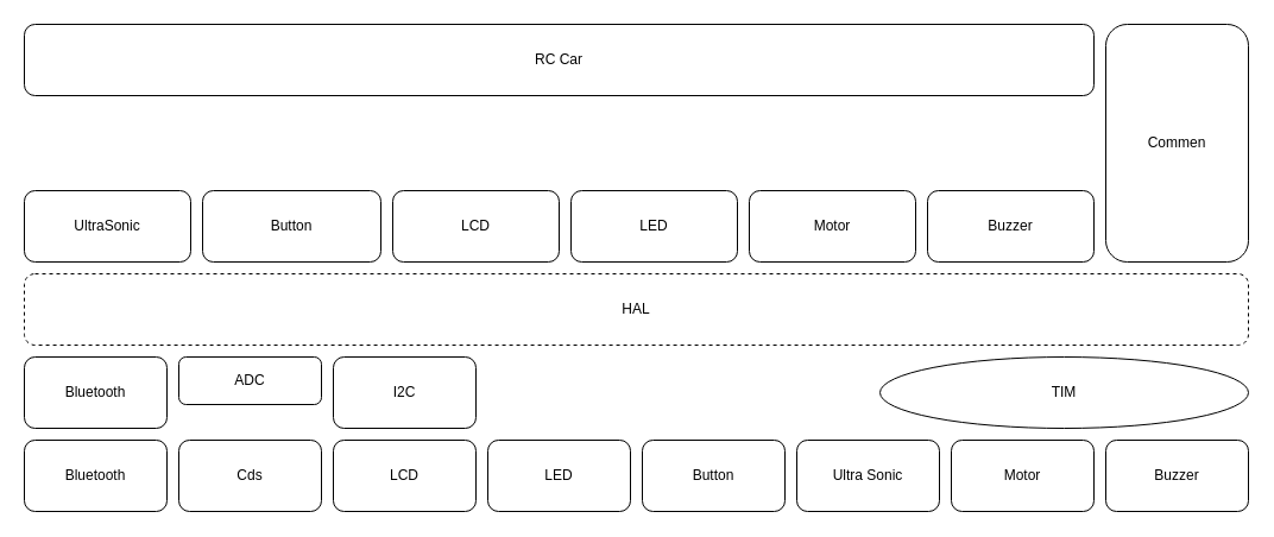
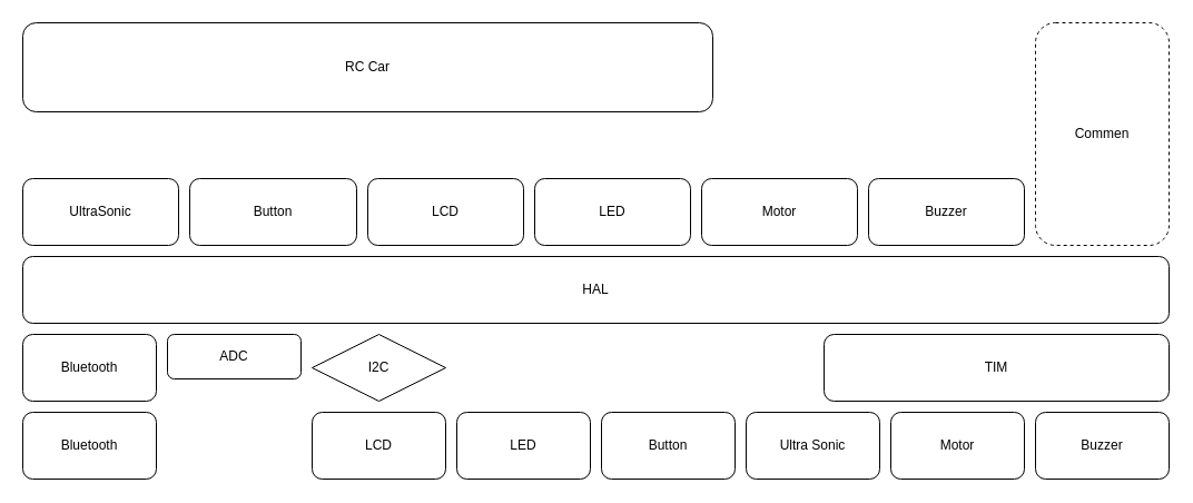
  <mxCell id="0" />
  <mxCell id="1" parent="0" />
- <mxCell id="2" value="Commen" style="rounded=1;whiteSpace=wrap;html=1;" vertex="1" parent="1"><mxGeometry x="930" y="20" width="120" height="200" as="geometry" /></mxCell>
+ <mxCell id="2" value="Commen" style="rounded=1;whiteSpace=wrap;html=1;dashed=1;" vertex="1" parent="1"><mxGeometry x="930" y="20" width="120" height="200" as="geometry" /></mxCell>
  <mxCell id="3" value="Bluetooth" style="rounded=1;whiteSpace=wrap;html=1;" vertex="1" parent="1"><mxGeometry x="20" y="370" width="120" height="60" as="geometry" /></mxCell>
- <mxCell id="4" value="Cds" style="rounded=1;whiteSpace=wrap;html=1;" vertex="1" parent="1"><mxGeometry x="150" y="370" width="120" height="60" as="geometry" /></mxCell>
  <mxCell id="5" value="LCD" style="rounded=1;whiteSpace=wrap;html=1;" vertex="1" parent="1"><mxGeometry x="280" y="370" width="120" height="60" as="geometry" /></mxCell>
  <mxCell id="6" value="LED" style="rounded=1;whiteSpace=wrap;html=1;" vertex="1" parent="1"><mxGeometry x="410" y="370" width="120" height="60" as="geometry" /></mxCell>
  <mxCell id="7" value="Button" style="rounded=1;whiteSpace=wrap;html=1;" vertex="1" parent="1"><mxGeometry x="540" y="370" width="120" height="60" as="geometry" /></mxCell>
  <mxCell id="8" value="Ultra Sonic" style="rounded=1;whiteSpace=wrap;html=1;" vertex="1" parent="1"><mxGeometry x="670" y="370" width="120" height="60" as="geometry" /></mxCell>
  <mxCell id="9" value="Motor" style="rounded=1;whiteSpace=wrap;html=1;" vertex="1" parent="1"><mxGeometry x="800" y="370" width="120" height="60" as="geometry" /></mxCell>
  <mxCell id="10" value="Buzzer" style="rounded=1;whiteSpace=wrap;html=1;" vertex="1" parent="1"><mxGeometry x="930" y="370" width="120" height="60" as="geometry" /></mxCell>
  <mxCell id="11" value="Bluetooth" style="rounded=1;whiteSpace=wrap;html=1;" vertex="1" parent="1"><mxGeometry x="20" y="300" width="120" height="60" as="geometry" /></mxCell>
  <mxCell id="12" value="ADC" style="rounded=1;whiteSpace=wrap;html=1;" vertex="1" parent="1"><mxGeometry x="150" y="300" width="120" height="40" as="geometry" /></mxCell>
- <mxCell id="13" value="I2C" style="rounded=1;whiteSpace=wrap;html=1;" vertex="1" parent="1"><mxGeometry x="280" y="300" width="120" height="60" as="geometry" /></mxCell>
- <mxCell id="14" value="TIM" style="ellipse;whiteSpace=wrap;html=1;" vertex="1" parent="1"><mxGeometry x="740" y="300" width="310" height="60" as="geometry" /></mxCell>
- <mxCell id="15" value="HAL" style="rounded=1;whiteSpace=wrap;html=1;dashed=1;" vertex="1" parent="1"><mxGeometry x="20" y="230" width="1030" height="60" as="geometry" /></mxCell>
+ <mxCell id="13" value="I2C" style="rhombus;whiteSpace=wrap;html=1;" vertex="1" parent="1"><mxGeometry x="280" y="300" width="120" height="60" as="geometry" /></mxCell>
+ <mxCell id="14" value="TIM" style="rounded=1;whiteSpace=wrap;html=1;" vertex="1" parent="1"><mxGeometry x="740" y="300" width="310" height="60" as="geometry" /></mxCell>
+ <mxCell id="15" value="HAL" style="rounded=1;whiteSpace=wrap;html=1;" vertex="1" parent="1"><mxGeometry x="20" y="230" width="1030" height="60" as="geometry" /></mxCell>
  <mxCell id="16" value="Button" style="rounded=1;whiteSpace=wrap;html=1;" vertex="1" parent="1"><mxGeometry x="170" y="160" width="150" height="60" as="geometry" /></mxCell>
  <mxCell id="17" value="UltraSonic" style="rounded=1;whiteSpace=wrap;html=1;" vertex="1" parent="1"><mxGeometry x="20" y="160" width="140" height="60" as="geometry" /></mxCell>
  <mxCell id="18" value="LED" style="rounded=1;whiteSpace=wrap;html=1;" vertex="1" parent="1"><mxGeometry x="480" y="160" width="140" height="60" as="geometry" /></mxCell>
  <mxCell id="19" value="LCD" style="rounded=1;whiteSpace=wrap;html=1;" vertex="1" parent="1"><mxGeometry x="330" y="160" width="140" height="60" as="geometry" /></mxCell>
  <mxCell id="20" value="Motor" style="rounded=1;whiteSpace=wrap;html=1;" vertex="1" parent="1"><mxGeometry x="630" y="160" width="140" height="60" as="geometry" /></mxCell>
  <mxCell id="21" value="Buzzer" style="rounded=1;whiteSpace=wrap;html=1;" vertex="1" parent="1"><mxGeometry x="780" y="160" width="140" height="60" as="geometry" /></mxCell>
- <mxCell id="22" value="RC Car" style="rounded=1;whiteSpace=wrap;html=1;" vertex="1" parent="1"><mxGeometry x="20" y="20" width="900" height="60" as="geometry" /></mxCell>
+ <mxCell id="22" value="RC Car" style="rounded=1;whiteSpace=wrap;html=1;" vertex="1" parent="1"><mxGeometry x="20" y="20" width="620" height="80" as="geometry" /></mxCell>
